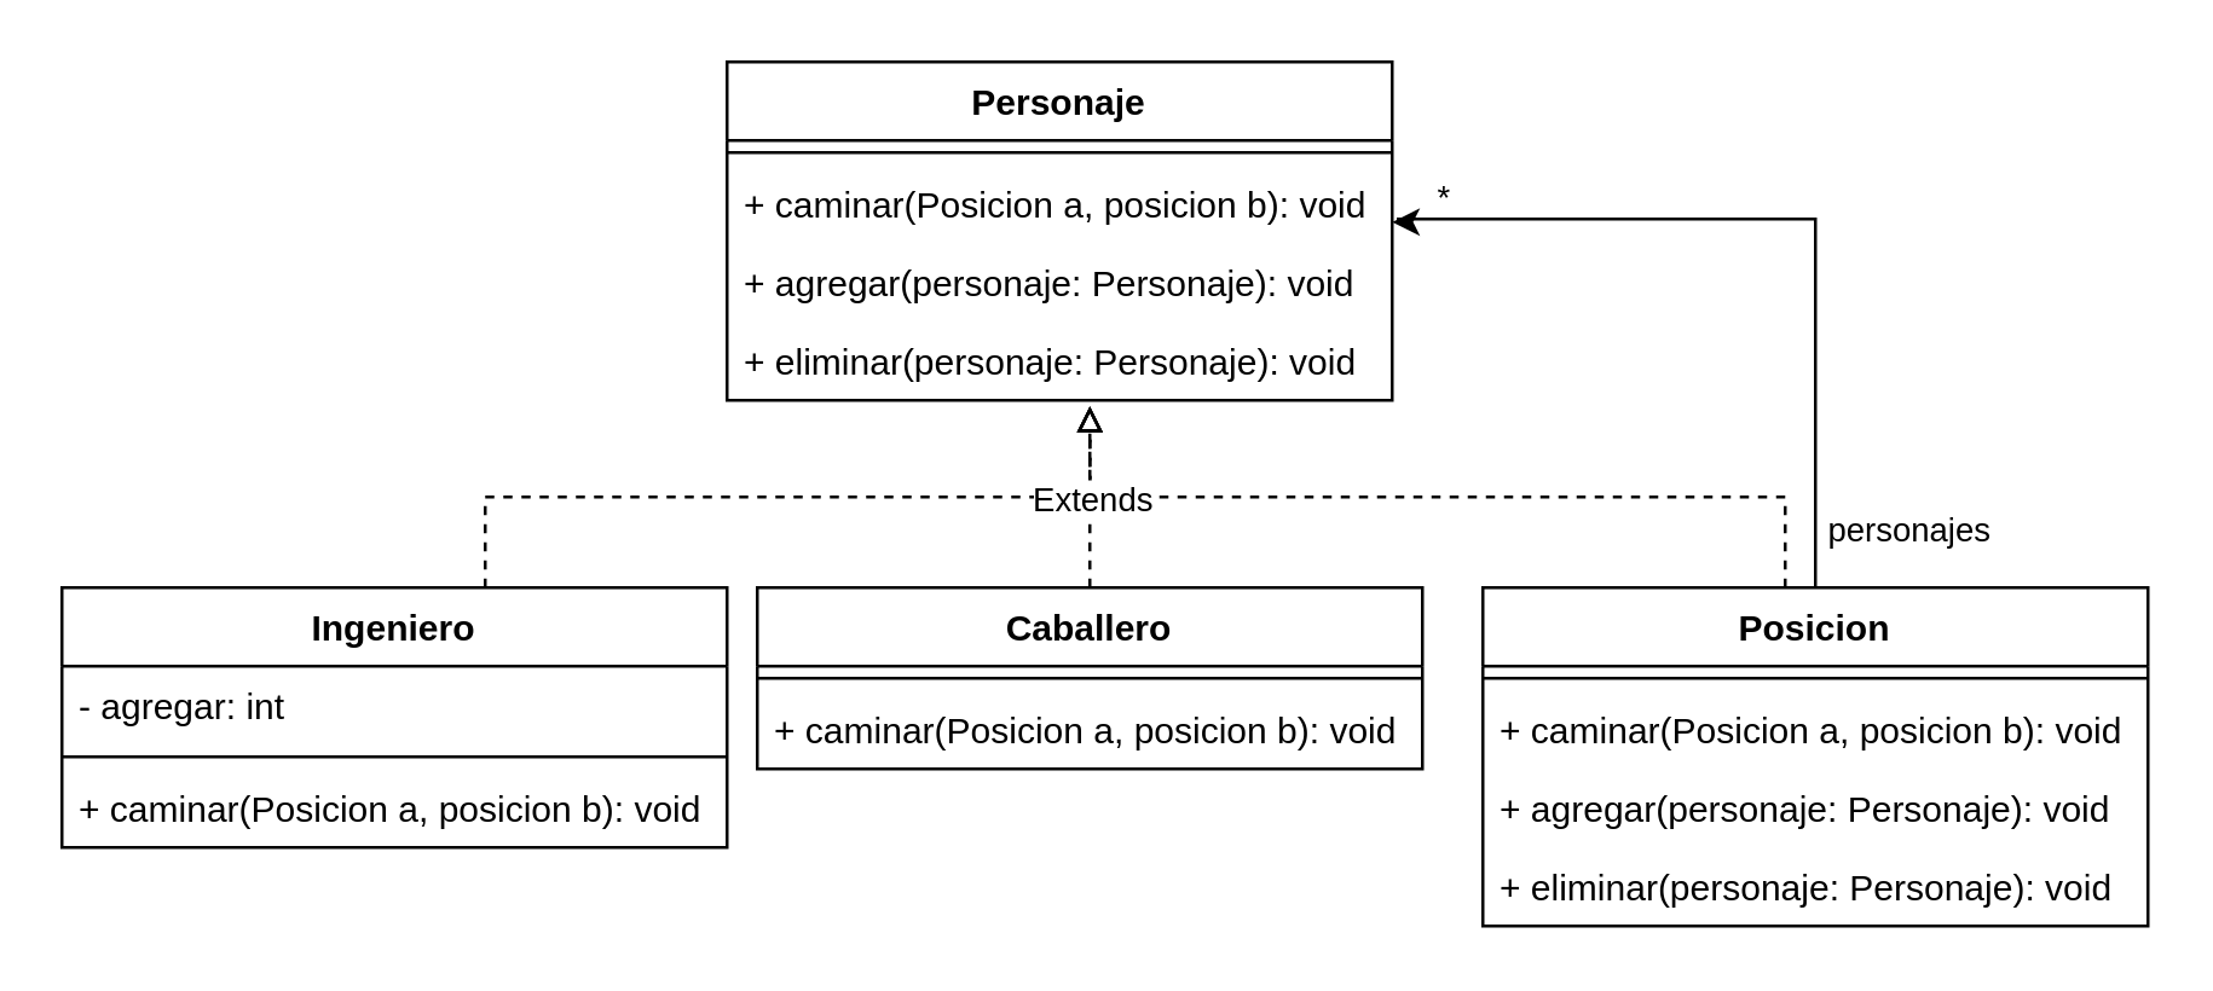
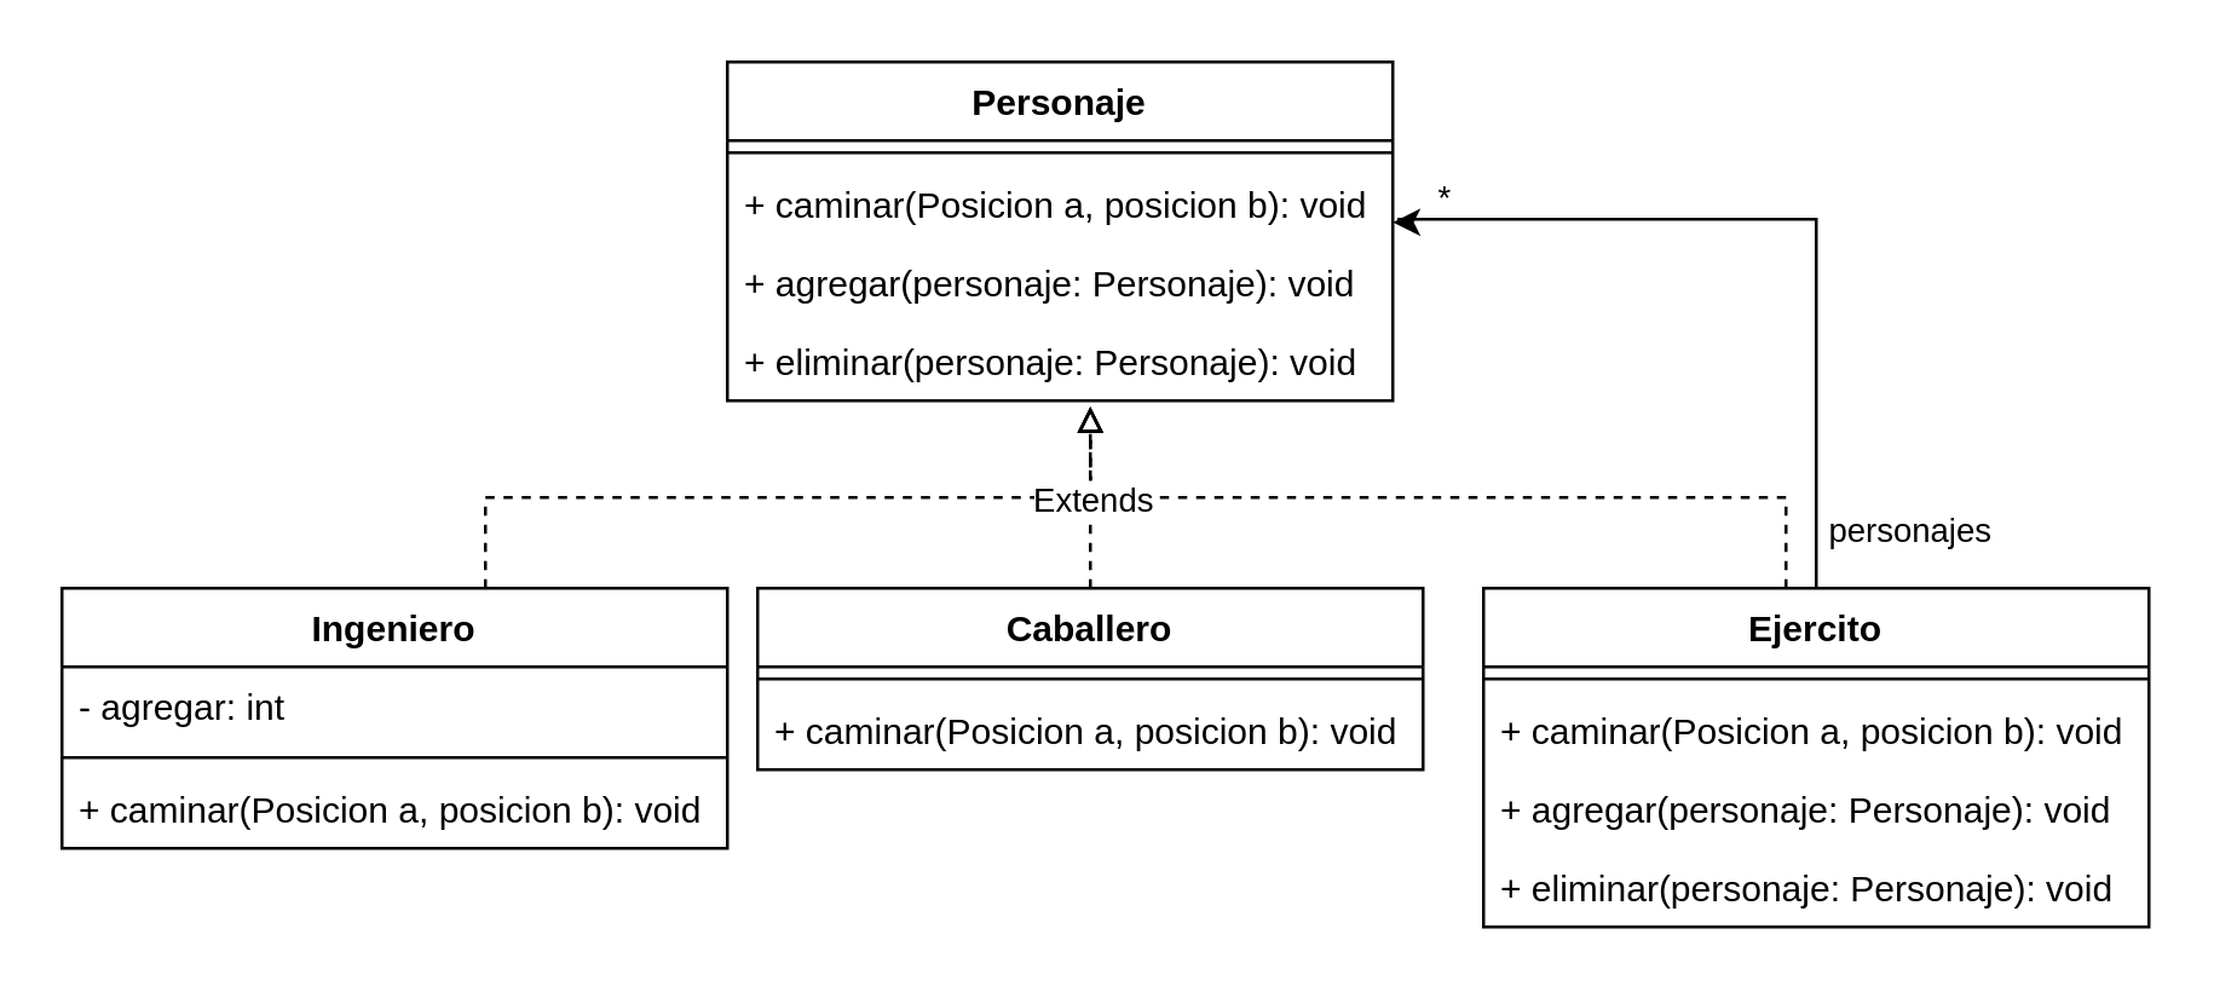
  <mxCell id="0" />
  <mxCell id="1" parent="0" />
  <mxCell id="2" style="edgeStyle=orthogonalEdgeStyle;rounded=0;orthogonalLoop=1;jettySize=auto;html=1;dashed=1;endArrow=block;endFill=0;" edge="1" parent="1" source="11"><mxGeometry relative="1" as="geometry"><mxPoint x="360" y="134" as="targetPoint" /></mxGeometry></mxCell>
  <mxCell id="3" style="edgeStyle=orthogonalEdgeStyle;rounded=0;orthogonalLoop=1;jettySize=auto;html=1;dashed=1;endArrow=block;endFill=0;" edge="1" parent="1" source="14"><mxGeometry relative="1" as="geometry"><mxPoint x="360" y="134" as="targetPoint" /><Array as="points"><mxPoint x="160" y="164" /><mxPoint x="360" y="164" /></Array></mxGeometry></mxCell>
  <mxCell id="4" style="edgeStyle=orthogonalEdgeStyle;rounded=0;orthogonalLoop=1;jettySize=auto;html=1;dashed=1;endArrow=block;endFill=0;" edge="1" parent="1" source="6"><mxGeometry relative="1" as="geometry"><mxPoint x="360" y="134" as="targetPoint" /><Array as="points"><mxPoint x="590" y="164" /><mxPoint x="360" y="164" /></Array></mxGeometry></mxCell>
  <mxCell id="5" value="Extends" style="edgeLabel;html=1;align=center;verticalAlign=middle;resizable=0;points=[];" vertex="1" connectable="0" parent="4"><mxGeometry x="0.31" relative="1" as="geometry"><mxPoint x="-70" as="offset" /></mxGeometry></mxCell>
- <mxCell id="6" value="Posicion" style="swimlane;fontStyle=1;align=center;verticalAlign=top;childLayout=stackLayout;horizontal=1;startSize=26;horizontalStack=0;resizeParent=1;resizeParentMax=0;resizeLast=0;collapsible=1;marginBottom=0;whiteSpace=wrap;html=1;" vertex="1" parent="1"><mxGeometry x="490" y="194" width="220" height="112" as="geometry" /></mxCell>
+ <mxCell id="6" value="Ejercito" style="swimlane;fontStyle=1;align=center;verticalAlign=top;childLayout=stackLayout;horizontal=1;startSize=26;horizontalStack=0;resizeParent=1;resizeParentMax=0;resizeLast=0;collapsible=1;marginBottom=0;whiteSpace=wrap;html=1;" vertex="1" parent="1"><mxGeometry x="490" y="194" width="220" height="112" as="geometry" /></mxCell>
  <mxCell id="7" value="" style="line;strokeWidth=1;fillColor=none;align=left;verticalAlign=middle;spacingTop=-1;spacingLeft=3;spacingRight=3;rotatable=0;labelPosition=right;points=[];portConstraint=eastwest;strokeColor=inherit;" vertex="1" parent="6"><mxGeometry y="26" width="220" height="8" as="geometry" /></mxCell>
  <mxCell id="8" value="+ caminar(Posicion a, posicion b): void" style="text;strokeColor=none;fillColor=none;align=left;verticalAlign=top;spacingLeft=4;spacingRight=4;overflow=hidden;rotatable=0;points=[[0,0.5],[1,0.5]];portConstraint=eastwest;whiteSpace=wrap;html=1;" vertex="1" parent="6"><mxGeometry y="34" width="220" height="26" as="geometry" /></mxCell>
  <mxCell id="9" value="+ agregar(personaje: Personaje): void" style="text;strokeColor=none;fillColor=none;align=left;verticalAlign=top;spacingLeft=4;spacingRight=4;overflow=hidden;rotatable=0;points=[[0,0.5],[1,0.5]];portConstraint=eastwest;whiteSpace=wrap;html=1;" vertex="1" parent="6"><mxGeometry y="60" width="220" height="26" as="geometry" /></mxCell>
  <mxCell id="10" value="+ eliminar(personaje: Personaje): void" style="text;strokeColor=none;fillColor=none;align=left;verticalAlign=top;spacingLeft=4;spacingRight=4;overflow=hidden;rotatable=0;points=[[0,0.5],[1,0.5]];portConstraint=eastwest;whiteSpace=wrap;html=1;" vertex="1" parent="6"><mxGeometry y="86" width="220" height="26" as="geometry" /></mxCell>
  <mxCell id="11" value="Caballero" style="swimlane;fontStyle=1;align=center;verticalAlign=top;childLayout=stackLayout;horizontal=1;startSize=26;horizontalStack=0;resizeParent=1;resizeParentMax=0;resizeLast=0;collapsible=1;marginBottom=0;whiteSpace=wrap;html=1;" vertex="1" parent="1"><mxGeometry x="250" y="194" width="220" height="60" as="geometry" /></mxCell>
  <mxCell id="12" value="" style="line;strokeWidth=1;fillColor=none;align=left;verticalAlign=middle;spacingTop=-1;spacingLeft=3;spacingRight=3;rotatable=0;labelPosition=right;points=[];portConstraint=eastwest;strokeColor=inherit;" vertex="1" parent="11"><mxGeometry y="26" width="220" height="8" as="geometry" /></mxCell>
  <mxCell id="13" value="+ caminar(Posicion a, posicion b): void" style="text;strokeColor=none;fillColor=none;align=left;verticalAlign=top;spacingLeft=4;spacingRight=4;overflow=hidden;rotatable=0;points=[[0,0.5],[1,0.5]];portConstraint=eastwest;whiteSpace=wrap;html=1;" vertex="1" parent="11"><mxGeometry y="34" width="220" height="26" as="geometry" /></mxCell>
  <mxCell id="14" value="Ingeniero" style="swimlane;fontStyle=1;align=center;verticalAlign=top;childLayout=stackLayout;horizontal=1;startSize=26;horizontalStack=0;resizeParent=1;resizeParentMax=0;resizeLast=0;collapsible=1;marginBottom=0;whiteSpace=wrap;html=1;" vertex="1" parent="1"><mxGeometry x="20" y="194" width="220" height="86" as="geometry" /></mxCell>
  <mxCell id="15" value="- agregar: int" style="text;strokeColor=none;fillColor=none;align=left;verticalAlign=top;spacingLeft=4;spacingRight=4;overflow=hidden;rotatable=0;points=[[0,0.5],[1,0.5]];portConstraint=eastwest;whiteSpace=wrap;html=1;" vertex="1" parent="14"><mxGeometry y="26" width="220" height="26" as="geometry" /></mxCell>
  <mxCell id="16" value="" style="line;strokeWidth=1;fillColor=none;align=left;verticalAlign=middle;spacingTop=-1;spacingLeft=3;spacingRight=3;rotatable=0;labelPosition=right;points=[];portConstraint=eastwest;strokeColor=inherit;" vertex="1" parent="14"><mxGeometry y="52" width="220" height="8" as="geometry" /></mxCell>
  <mxCell id="17" value="+ caminar(Posicion a, posicion b): void" style="text;strokeColor=none;fillColor=none;align=left;verticalAlign=top;spacingLeft=4;spacingRight=4;overflow=hidden;rotatable=0;points=[[0,0.5],[1,0.5]];portConstraint=eastwest;whiteSpace=wrap;html=1;" vertex="1" parent="14"><mxGeometry y="60" width="220" height="26" as="geometry" /></mxCell>
  <mxCell id="18" value="Personaje" style="swimlane;fontStyle=1;align=center;verticalAlign=top;childLayout=stackLayout;horizontal=1;startSize=26;horizontalStack=0;resizeParent=1;resizeParentMax=0;resizeLast=0;collapsible=1;marginBottom=0;whiteSpace=wrap;html=1;" vertex="1" parent="1"><mxGeometry x="240" y="20" width="220" height="112" as="geometry" /></mxCell>
  <mxCell id="19" value="" style="line;strokeWidth=1;fillColor=none;align=left;verticalAlign=middle;spacingTop=-1;spacingLeft=3;spacingRight=3;rotatable=0;labelPosition=right;points=[];portConstraint=eastwest;strokeColor=inherit;" vertex="1" parent="18"><mxGeometry y="26" width="220" height="8" as="geometry" /></mxCell>
  <mxCell id="20" value="+ caminar(Posicion a, posicion b): void" style="text;strokeColor=none;fillColor=none;align=left;verticalAlign=top;spacingLeft=4;spacingRight=4;overflow=hidden;rotatable=0;points=[[0,0.5],[1,0.5]];portConstraint=eastwest;whiteSpace=wrap;html=1;" vertex="1" parent="18"><mxGeometry y="34" width="220" height="26" as="geometry" /></mxCell>
  <mxCell id="21" value="+ agregar(personaje: Personaje): void" style="text;strokeColor=none;fillColor=none;align=left;verticalAlign=top;spacingLeft=4;spacingRight=4;overflow=hidden;rotatable=0;points=[[0,0.5],[1,0.5]];portConstraint=eastwest;whiteSpace=wrap;html=1;" vertex="1" parent="18"><mxGeometry y="60" width="220" height="26" as="geometry" /></mxCell>
  <mxCell id="22" value="+ eliminar(personaje: Personaje): void" style="text;strokeColor=none;fillColor=none;align=left;verticalAlign=top;spacingLeft=4;spacingRight=4;overflow=hidden;rotatable=0;points=[[0,0.5],[1,0.5]];portConstraint=eastwest;whiteSpace=wrap;html=1;" vertex="1" parent="18"><mxGeometry y="86" width="220" height="26" as="geometry" /></mxCell>
  <mxCell id="23" style="edgeStyle=orthogonalEdgeStyle;rounded=0;orthogonalLoop=1;jettySize=auto;html=1;" edge="1" parent="1" source="6" target="20"><mxGeometry relative="1" as="geometry"><mxPoint x="462" y="73" as="targetPoint" /><Array as="points"><mxPoint x="600" y="72" /><mxPoint x="462" y="72" /><mxPoint x="462" y="73" /></Array></mxGeometry></mxCell>
  <mxCell id="24" value="personajes" style="edgeLabel;html=1;align=center;verticalAlign=middle;resizable=0;points=[];" vertex="1" connectable="0" parent="23"><mxGeometry x="-0.849" y="1" relative="1" as="geometry"><mxPoint x="31" as="offset" /></mxGeometry></mxCell>
  <mxCell id="25" value="*" style="edgeLabel;html=1;align=center;verticalAlign=middle;resizable=0;points=[];" vertex="1" connectable="0" parent="23"><mxGeometry x="0.874" relative="1" as="geometry"><mxPoint y="-8" as="offset" /></mxGeometry></mxCell>
